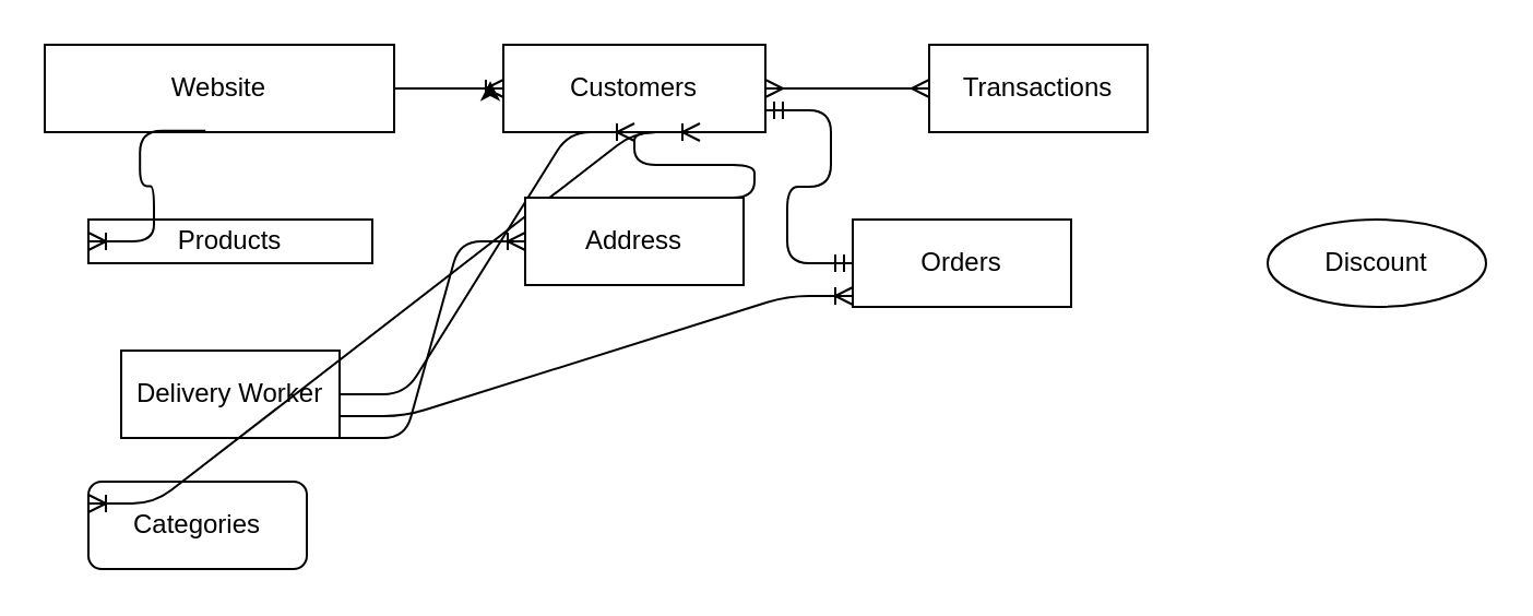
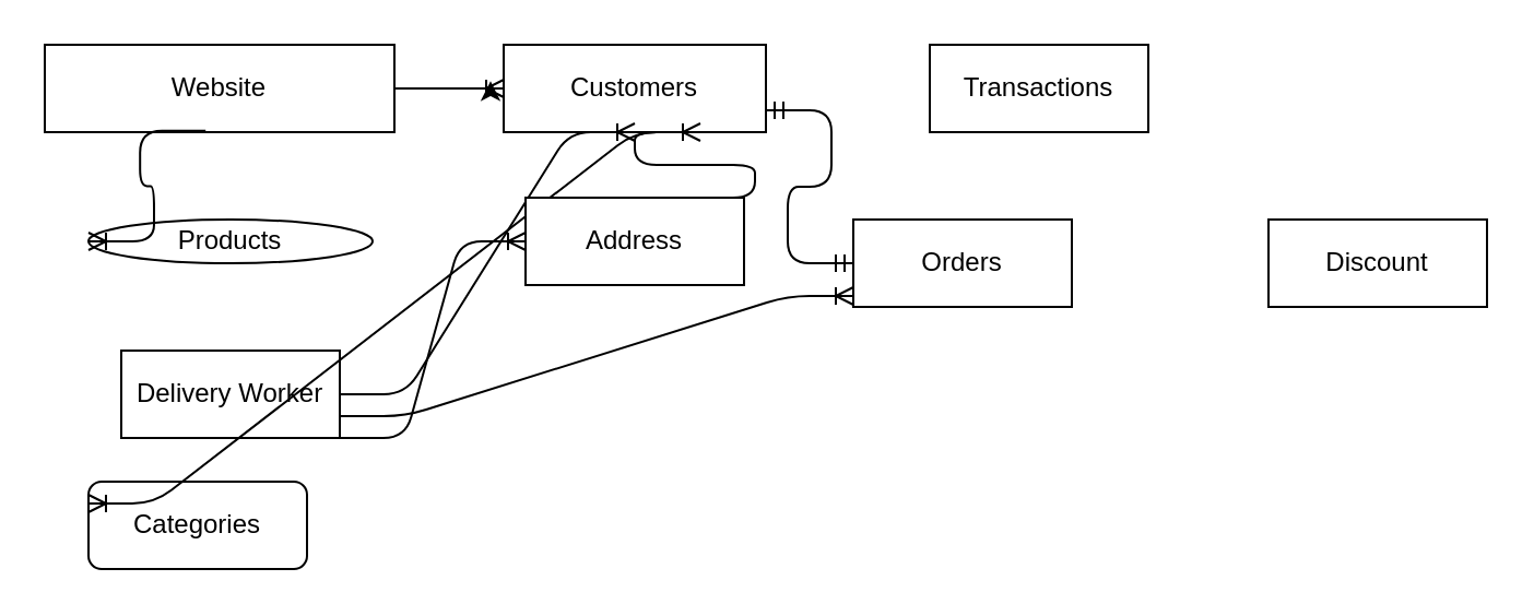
  <mxCell id="0" />
  <mxCell id="1" parent="0" />
  <mxCell id="2" value="Website" style="rounded=0;whiteSpace=wrap;html=1;" vertex="1" parent="1"><mxGeometry x="20" y="20" width="160" height="40" as="geometry" /></mxCell>
  <mxCell id="3" value="" style="edgeStyle=entityRelationEdgeStyle;fontSize=12;html=1;endArrow=ERoneToMany;exitX=1;exitY=0.5;exitDx=0;exitDy=0;" edge="1" parent="1" source="2"><mxGeometry width="100" height="100" relative="1" as="geometry"><mxPoint x="180" y="130" as="sourcePoint" /><mxPoint x="230" y="40" as="targetPoint" /></mxGeometry></mxCell>
  <mxCell id="4" value="Customers" style="rounded=0;whiteSpace=wrap;html=1;" vertex="1" parent="1"><mxGeometry x="230" y="20" width="120" height="40" as="geometry" /></mxCell>
- <mxCell id="5" value="Products" style="rounded=0;whiteSpace=wrap;html=1;" vertex="1" parent="1"><mxGeometry x="40" y="100" width="130" height="20" as="geometry" /></mxCell>
+ <mxCell id="5" value="Products" style="ellipse;whiteSpace=wrap;html=1;" vertex="1" parent="1"><mxGeometry x="40" y="100" width="130" height="20" as="geometry" /></mxCell>
  <mxCell id="6" value="" style="edgeStyle=entityRelationEdgeStyle;fontSize=12;html=1;endArrow=ERoneToMany;exitX=0.46;exitY=0.985;exitDx=0;exitDy=0;exitPerimeter=0;entryX=0;entryY=0.5;entryDx=0;entryDy=0;" edge="1" parent="1" source="2" target="5"><mxGeometry width="100" height="100" relative="1" as="geometry"><mxPoint x="320" y="190" as="sourcePoint" /><mxPoint x="420" y="90" as="targetPoint" /></mxGeometry></mxCell>
  <mxCell id="7" value="Transactions" style="whiteSpace=wrap;html=1;align=center;" vertex="1" parent="1"><mxGeometry x="425" y="20" width="100" height="40" as="geometry" /></mxCell>
- <mxCell id="8" value="" style="edgeStyle=entityRelationEdgeStyle;fontSize=12;html=1;endArrow=ERmany;startArrow=ERmany;entryX=0;entryY=0.5;entryDx=0;entryDy=0;exitX=1;exitY=0.5;exitDx=0;exitDy=0;" edge="1" parent="1" source="4" target="7"><mxGeometry width="100" height="100" relative="1" as="geometry"><mxPoint x="320" y="190" as="sourcePoint" /><mxPoint x="420" y="90" as="targetPoint" /></mxGeometry></mxCell>
  <mxCell id="9" style="edgeStyle=orthogonalEdgeStyle;rounded=0;orthogonalLoop=1;jettySize=auto;html=1;exitX=0;exitY=0.5;exitDx=0;exitDy=0;entryX=-0.05;entryY=0.415;entryDx=0;entryDy=0;entryPerimeter=0;" edge="1" parent="1" source="4" target="4"><mxGeometry relative="1" as="geometry" /></mxCell>
  <mxCell id="10" value="Delivery Worker" style="whiteSpace=wrap;html=1;align=center;" vertex="1" parent="1"><mxGeometry x="55" y="160" width="100" height="40" as="geometry" /></mxCell>
  <mxCell id="11" value="" style="edgeStyle=entityRelationEdgeStyle;fontSize=12;html=1;endArrow=ERoneToMany;exitX=1;exitY=0.5;exitDx=0;exitDy=0;entryX=0.5;entryY=1;entryDx=0;entryDy=0;" edge="1" parent="1" source="10" target="4"><mxGeometry width="100" height="100" relative="1" as="geometry"><mxPoint x="320" y="190" as="sourcePoint" /><mxPoint x="420" y="90" as="targetPoint" /></mxGeometry></mxCell>
  <mxCell id="12" value="Categories" style="whiteSpace=wrap;html=1;align=center;rounded=1;" vertex="1" parent="1"><mxGeometry x="40" y="220" width="100" height="40" as="geometry" /></mxCell>
  <mxCell id="13" value="" style="edgeStyle=entityRelationEdgeStyle;fontSize=12;html=1;endArrow=ERoneToMany;exitX=0.75;exitY=1;exitDx=0;exitDy=0;entryX=0;entryY=0.25;entryDx=0;entryDy=0;" edge="1" parent="1" source="4" target="12"><mxGeometry width="100" height="100" relative="1" as="geometry"><mxPoint x="320" y="190" as="sourcePoint" /><mxPoint x="420" y="90" as="targetPoint" /></mxGeometry></mxCell>
  <mxCell id="14" value="Orders" style="whiteSpace=wrap;html=1;align=center;" vertex="1" parent="1"><mxGeometry x="390" y="100" width="100" height="40" as="geometry" /></mxCell>
  <mxCell id="15" value="" style="edgeStyle=entityRelationEdgeStyle;fontSize=12;html=1;endArrow=ERmandOne;startArrow=ERmandOne;entryX=0;entryY=0.5;entryDx=0;entryDy=0;exitX=1;exitY=0.75;exitDx=0;exitDy=0;" edge="1" parent="1" source="4" target="14"><mxGeometry width="100" height="100" relative="1" as="geometry"><mxPoint x="320" y="190" as="sourcePoint" /><mxPoint x="420" y="90" as="targetPoint" /></mxGeometry></mxCell>
  <mxCell id="16" value="" style="edgeStyle=entityRelationEdgeStyle;fontSize=12;html=1;endArrow=ERoneToMany;exitX=1;exitY=0.75;exitDx=0;exitDy=0;" edge="1" parent="1" source="10"><mxGeometry width="100" height="100" relative="1" as="geometry"><mxPoint x="320" y="190" as="sourcePoint" /><mxPoint x="390" y="135" as="targetPoint" /></mxGeometry></mxCell>
  <mxCell id="17" value="Address" style="whiteSpace=wrap;html=1;align=center;" vertex="1" parent="1"><mxGeometry x="240" y="90" width="100" height="40" as="geometry" /></mxCell>
  <mxCell id="18" value="" style="edgeStyle=entityRelationEdgeStyle;fontSize=12;html=1;endArrow=ERoneToMany;entryX=0.75;entryY=1;entryDx=0;entryDy=0;exitX=0.75;exitY=0;exitDx=0;exitDy=0;" edge="1" parent="1" source="17" target="4"><mxGeometry width="100" height="100" relative="1" as="geometry"><mxPoint x="320" y="190" as="sourcePoint" /><mxPoint x="420" y="90" as="targetPoint" /></mxGeometry></mxCell>
  <mxCell id="19" value="" style="edgeStyle=entityRelationEdgeStyle;fontSize=12;html=1;endArrow=ERoneToMany;exitX=1;exitY=1;exitDx=0;exitDy=0;" edge="1" parent="1" source="10" target="17"><mxGeometry width="100" height="100" relative="1" as="geometry"><mxPoint x="320" y="190" as="sourcePoint" /><mxPoint x="420" y="90" as="targetPoint" /></mxGeometry></mxCell>
- <mxCell id="20" value="Discount" style="ellipse;whiteSpace=wrap;html=1;align=center;" vertex="1" parent="1"><mxGeometry x="580" y="100" width="100" height="40" as="geometry" /></mxCell>
+ <mxCell id="20" value="Discount" style="whiteSpace=wrap;html=1;align=center;" vertex="1" parent="1"><mxGeometry x="580" y="100" width="100" height="40" as="geometry" /></mxCell>
